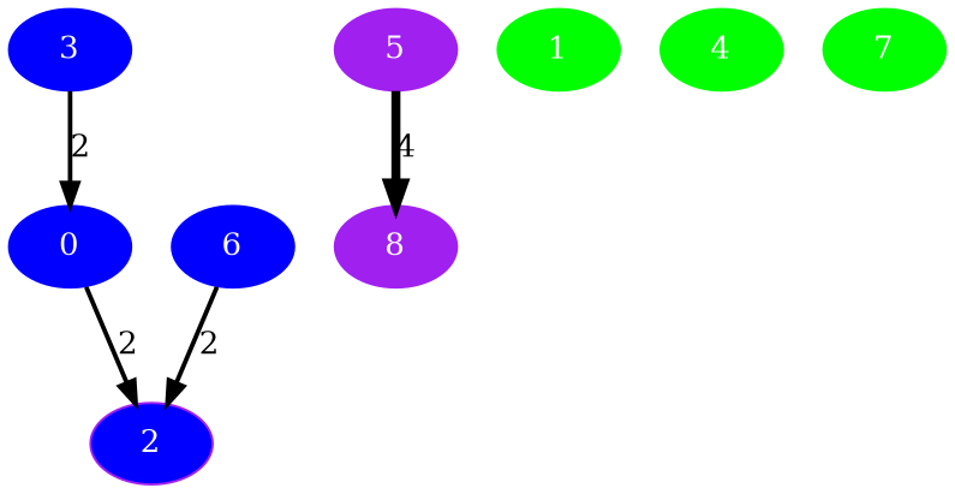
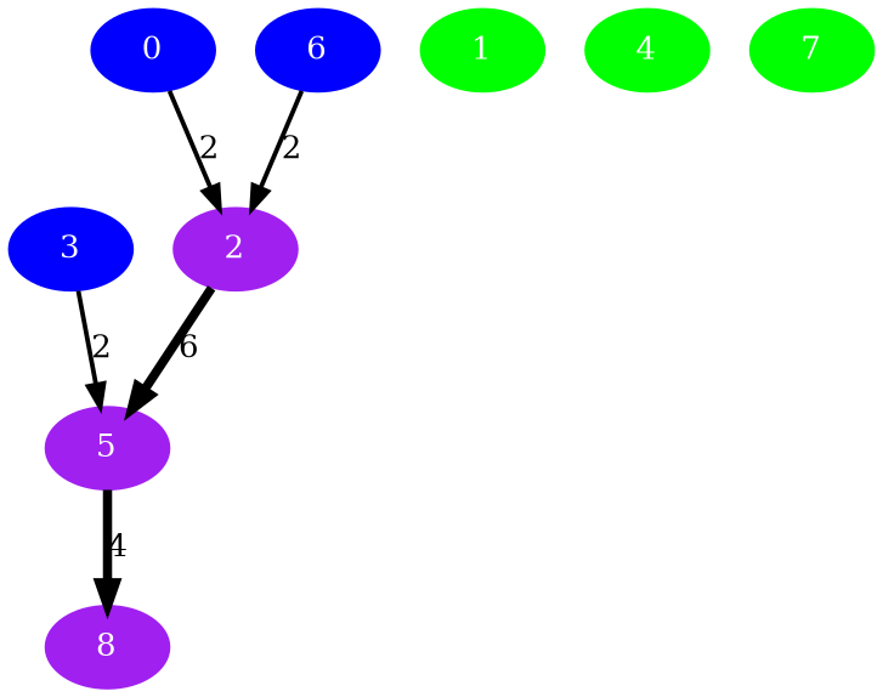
  digraph {
    node [color=purple fontcolor=white style=filled]
    edge [penwidth=2]
-   2 [fillcolor=blue]
+   2
    0 [color=blue]
    5
    8
    1 [color=green]
    3 [color=blue]
    4 [color=green]
    6 [color=blue]
    7 [color=green]
+   2 -> 5 [label=6 penwidth=4]
    0 -> 2 [label=2]
    5 -> 8 [label=4 penwidth=4]
-   3 -> 0 [label=2]
+   3 -> 5 [label=2]
    6 -> 2 [label=2]
  }
